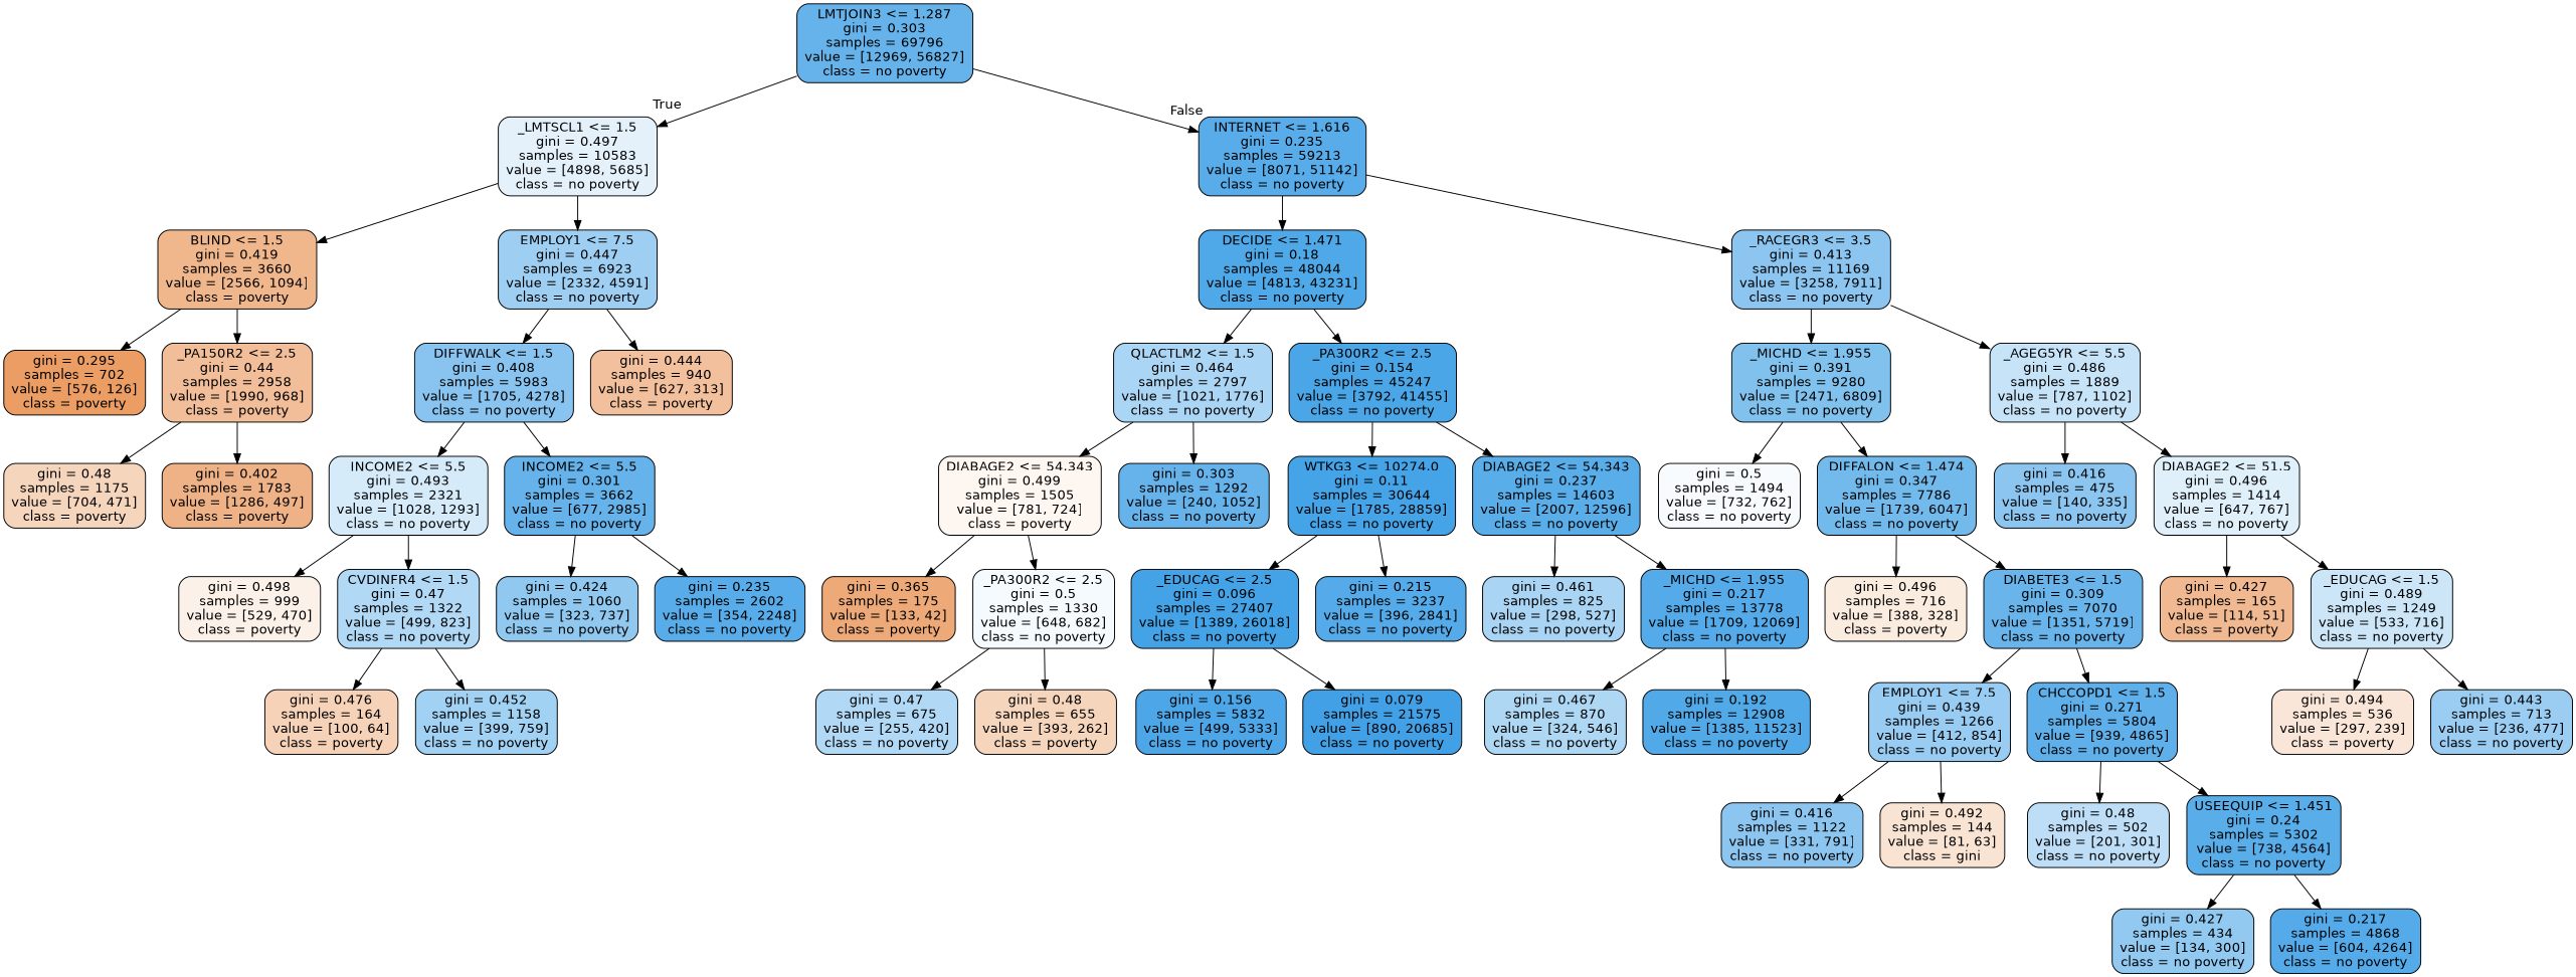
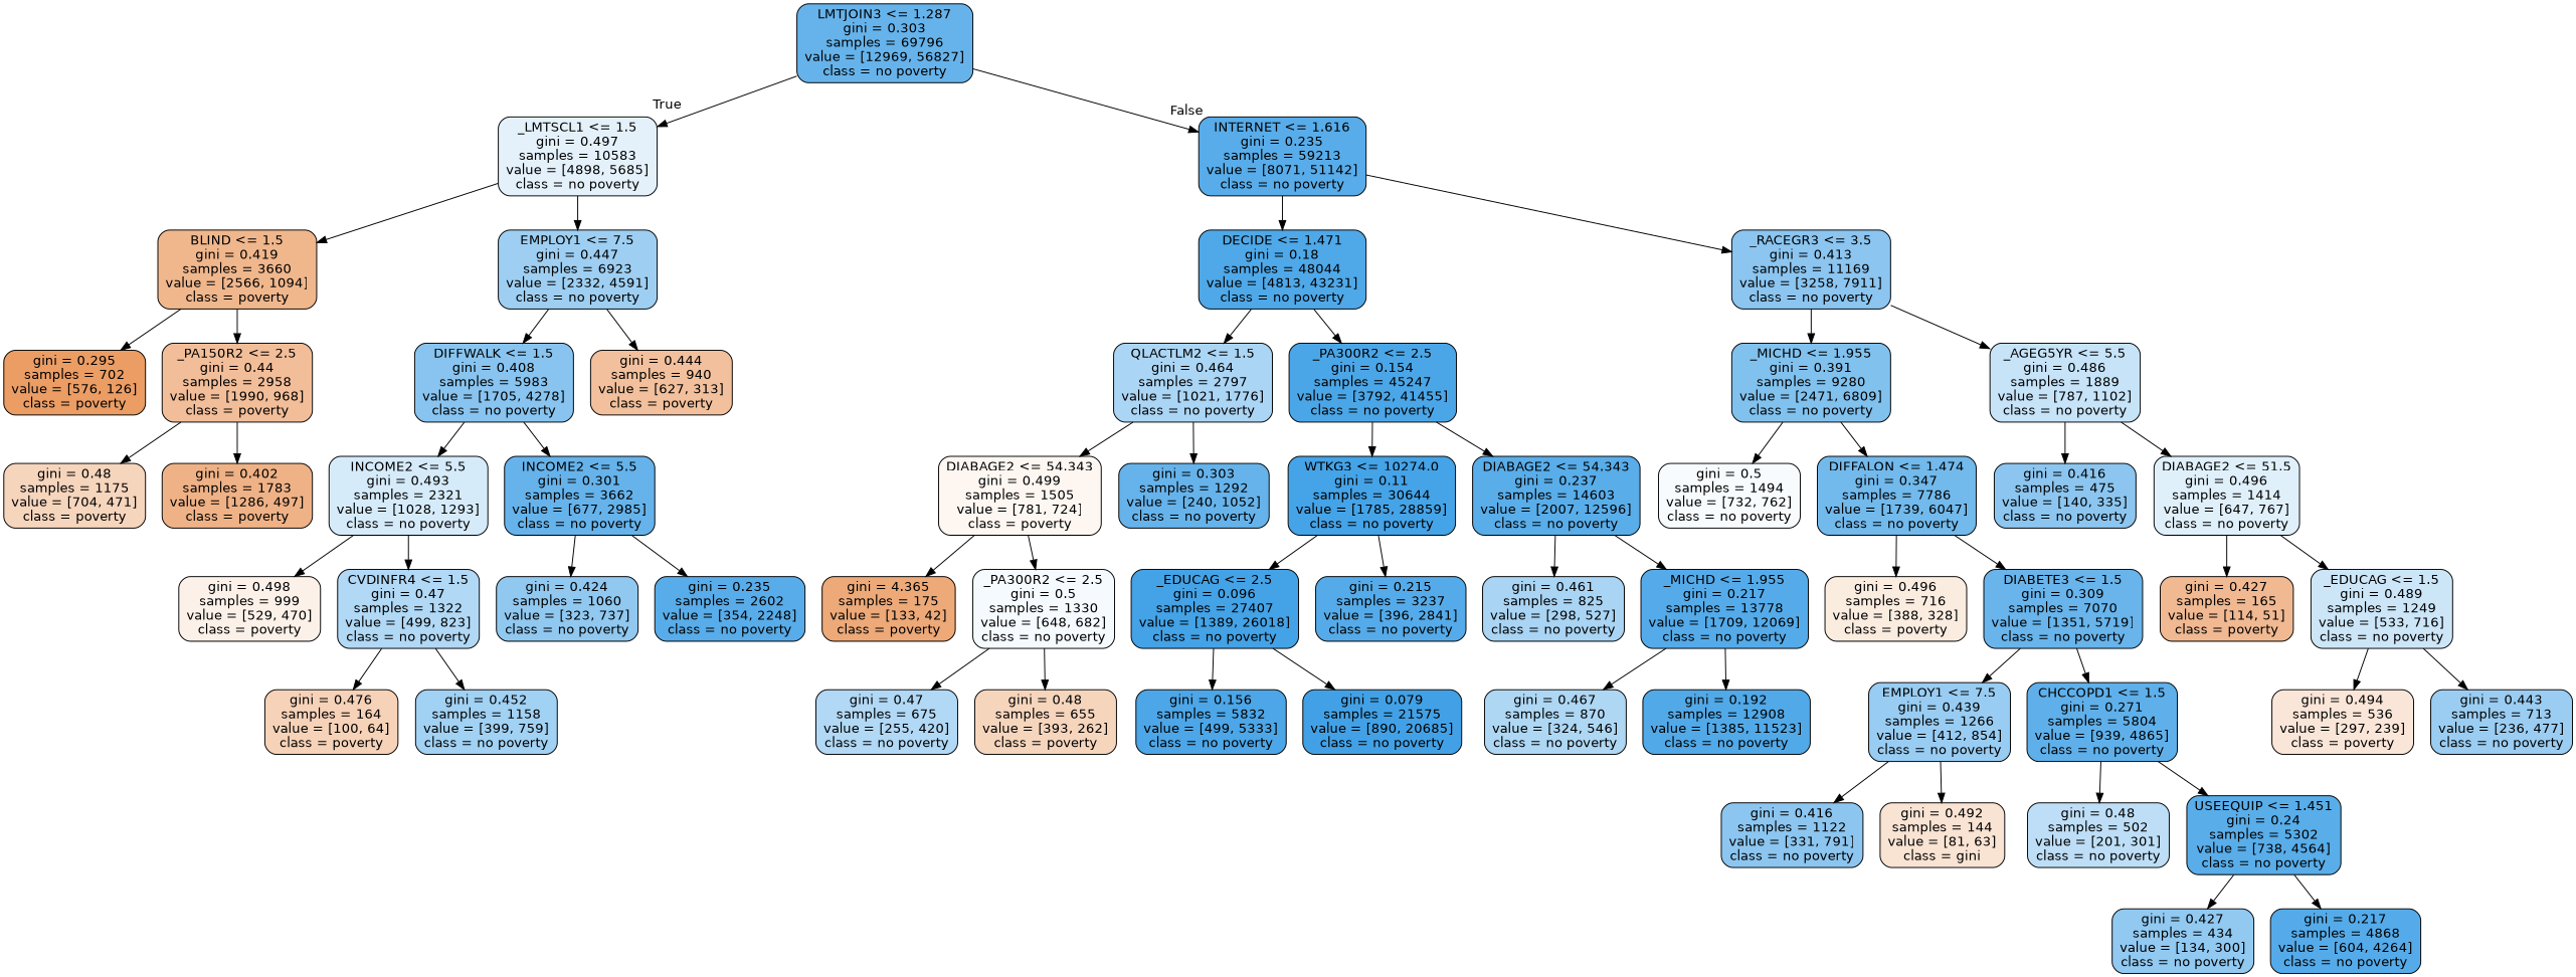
  digraph {
    node [color=black fillcolor="#66b3eb" fontname=helvetica shape=box style="filled, rounded"]
    edge [fontname=helvetica]
    n1 [label="LMTJOIN3 <= 1.287\ngini = 0.303\nsamples = 69796\nvalue = [12969, 56827]\nclass = no poverty"]
    n2 [fillcolor="#e4f1fb" label="_LMTSCL1 <= 1.5\ngini = 0.497\nsamples = 10583\nvalue = [4898, 5685]\nclass = no poverty"]
    n3 [fillcolor="#58ace9" label="INTERNET <= 1.616\ngini = 0.235\nsamples = 59213\nvalue = [8071, 51142]\nclass = no poverty"]
    n4 [fillcolor="#f0b78d" label="BLIND <= 1.5\ngini = 0.419\nsamples = 3660\nvalue = [2566, 1094]\nclass = poverty"]
    n5 [fillcolor="#9ecff2" label="EMPLOY1 <= 7.5\ngini = 0.447\nsamples = 6923\nvalue = [2332, 4591]\nclass = no poverty"]
    n6 [fillcolor="#4fa8e8" label="DECIDE <= 1.471\ngini = 0.18\nsamples = 48044\nvalue = [4813, 43231]\nclass = no poverty"]
    n7 [fillcolor="#8bc5f0" label="_RACEGR3 <= 3.5\ngini = 0.413\nsamples = 11169\nvalue = [3258, 7911]\nclass = no poverty"]
    n8 [fillcolor="#eb9d64" label="gini = 0.295\nsamples = 702\nvalue = [576, 126]\nclass = poverty"]
    n9 [fillcolor="#f2be99" label="_PA150R2 <= 2.5\ngini = 0.44\nsamples = 2958\nvalue = [1990, 968]\nclass = poverty"]
    n10 [fillcolor="#88c4ef" label="DIFFWALK <= 1.5\ngini = 0.408\nsamples = 5983\nvalue = [1705, 4278]\nclass = no poverty"]
    n11 [fillcolor="#f2c09c" label="gini = 0.444\nsamples = 940\nvalue = [627, 313]\nclass = poverty"]
    n12 [fillcolor="#f6d5bd" label="gini = 0.48\nsamples = 1175\nvalue = [704, 471]\nclass = poverty"]
    n13 [fillcolor="#efb286" label="gini = 0.402\nsamples = 1783\nvalue = [1286, 497]\nclass = poverty"]
    n14 [fillcolor="#d6ebfa" label="INCOME2 <= 5.5\ngini = 0.493\nsamples = 2321\nvalue = [1028, 1293]\nclass = no poverty"]
    n15 [label="INCOME2 <= 5.5\ngini = 0.301\nsamples = 3662\nvalue = [677, 2985]\nclass = no poverty"]
    n16 [fillcolor="#fcf1e9" label="gini = 0.498\nsamples = 999\nvalue = [529, 470]\nclass = poverty"]
    n17 [fillcolor="#b1d8f5" label="CVDINFR4 <= 1.5\ngini = 0.47\nsamples = 1322\nvalue = [499, 823]\nclass = no poverty"]
    n18 [fillcolor="#90c8f0" label="gini = 0.424\nsamples = 1060\nvalue = [323, 737]\nclass = no poverty"]
    n19 [fillcolor="#58ace9" label="gini = 0.235\nsamples = 2602\nvalue = [354, 2248]\nclass = no poverty"]
    n20 [fillcolor="#f6d2b8" label="gini = 0.476\nsamples = 164\nvalue = [100, 64]\nclass = poverty"]
    n21 [fillcolor="#a1d1f3" label="gini = 0.452\nsamples = 1158\nvalue = [399, 759]\nclass = no poverty"]
    n22 [fillcolor="#abd5f4" label="QLACTLM2 <= 1.5\ngini = 0.464\nsamples = 2797\nvalue = [1021, 1776]\nclass = no poverty"]
    n23 [fillcolor="#4ba6e7" label="_PA300R2 <= 2.5\ngini = 0.154\nsamples = 45247\nvalue = [3792, 41455]\nclass = no poverty"]
    n24 [fillcolor="#81c1ee" label="_MICHD <= 1.955\ngini = 0.391\nsamples = 9280\nvalue = [2471, 6809]\nclass = no poverty"]
    n25 [fillcolor="#c6e3f8" label="_AGEG5YR <= 5.5\ngini = 0.486\nsamples = 1889\nvalue = [787, 1102]\nclass = no poverty"]
    n26 [fillcolor="#fdf6f1" label="DIABAGE2 <= 54.343\ngini = 0.499\nsamples = 1505\nvalue = [781, 724]\nclass = poverty"]
    n27 [label="gini = 0.303\nsamples = 1292\nvalue = [240, 1052]\nclass = no poverty"]
    n28 [fillcolor="#45a3e7" label="WTKG3 <= 10274.0\ngini = 0.11\nsamples = 30644\nvalue = [1785, 28859]\nclass = no poverty"]
    n29 [fillcolor="#59ade9" label="DIABAGE2 <= 54.343\ngini = 0.237\nsamples = 14603\nvalue = [2007, 12596]\nclass = no poverty"]
-   n30 [fillcolor="#eda978" label="gini = 0.365\nsamples = 175\nvalue = [133, 42]\nclass = poverty"]
+   n30 [fillcolor="#eda978" label="gini = 4.365\nsamples = 175\nvalue = [133, 42]\nclass = poverty"]
    n31 [fillcolor="#f5fafe" label="_PA300R2 <= 2.5\ngini = 0.5\nsamples = 1330\nvalue = [648, 682]\nclass = no poverty"]
    n32 [fillcolor="#b1d8f5" label="gini = 0.47\nsamples = 675\nvalue = [255, 420]\nclass = no poverty"]
    n33 [fillcolor="#f6d5bd" label="gini = 0.48\nsamples = 655\nvalue = [393, 262]\nclass = poverty"]
    n34 [fillcolor="#44a2e6" label="_EDUCAG <= 2.5\ngini = 0.096\nsamples = 27407\nvalue = [1389, 26018]\nclass = no poverty"]
    n35 [fillcolor="#55abe9" label="gini = 0.215\nsamples = 3237\nvalue = [396, 2841]\nclass = no poverty"]
    n36 [fillcolor="#a9d4f4" label="gini = 0.461\nsamples = 825\nvalue = [298, 527]\nclass = no poverty"]
    n37 [fillcolor="#55abe9" label="_MICHD <= 1.955\ngini = 0.217\nsamples = 13778\nvalue = [1709, 12069]\nclass = no poverty"]
    n38 [fillcolor="#4ca6e7" label="gini = 0.156\nsamples = 5832\nvalue = [499, 5333]\nclass = no poverty"]
    n39 [fillcolor="#42a1e6" label="gini = 0.079\nsamples = 21575\nvalue = [890, 20685]\nclass = no poverty"]
    n40 [fillcolor="#aed7f4" label="gini = 0.467\nsamples = 870\nvalue = [324, 546]\nclass = no poverty"]
    n41 [fillcolor="#51a9e8" label="gini = 0.192\nsamples = 12908\nvalue = [1385, 11523]\nclass = no poverty"]
    n42 [fillcolor="#f7fbfe" label="gini = 0.5\nsamples = 1494\nvalue = [732, 762]\nclass = no poverty"]
    n43 [fillcolor="#72b9ec" label="DIFFALON <= 1.474\ngini = 0.347\nsamples = 7786\nvalue = [1739, 6047]\nclass = no poverty"]
    n44 [fillcolor="#8cc6f0" label="gini = 0.416\nsamples = 475\nvalue = [140, 335]\nclass = no poverty"]
    n45 [fillcolor="#e0f0fb" label="DIABAGE2 <= 51.5\ngini = 0.496\nsamples = 1414\nvalue = [647, 767]\nclass = no poverty"]
    n46 [fillcolor="#fbece0" label="gini = 0.496\nsamples = 716\nvalue = [388, 328]\nclass = poverty"]
    n47 [fillcolor="#68b4eb" label="DIABETE3 <= 1.5\ngini = 0.309\nsamples = 7070\nvalue = [1351, 5719]\nclass = no poverty"]
    n48 [fillcolor="#99ccf2" label="EMPLOY1 <= 7.5\ngini = 0.439\nsamples = 1266\nvalue = [412, 854]\nclass = no poverty"]
    n49 [fillcolor="#5fb0ea" label="CHCCOPD1 <= 1.5\ngini = 0.271\nsamples = 5804\nvalue = [939, 4865]\nclass = no poverty"]
    n50 [fillcolor="#8cc6f0" label="gini = 0.416\nsamples = 1122\nvalue = [331, 791]\nclass = no poverty"]
    n51 [fillcolor="#f9e3d3" label="gini = 0.492\nsamples = 144\nvalue = [81, 63]\nclass = gini"]
    n52 [fillcolor="#bddef6" label="gini = 0.48\nsamples = 502\nvalue = [201, 301]\nclass = no poverty"]
    n53 [fillcolor="#59ade9" label="USEEQUIP <= 1.451\ngini = 0.24\nsamples = 5302\nvalue = [738, 4564]\nclass = no poverty"]
    n54 [fillcolor="#91c9f1" label="gini = 0.427\nsamples = 434\nvalue = [134, 300]\nclass = no poverty"]
    n55 [fillcolor="#55abe9" label="gini = 0.217\nsamples = 4868\nvalue = [604, 4264]\nclass = no poverty"]
    n56 [fillcolor="#f1b992" label="gini = 0.427\nsamples = 165\nvalue = [114, 51]\nclass = poverty"]
    n57 [fillcolor="#cce6f8" label="_EDUCAG <= 1.5\ngini = 0.489\nsamples = 1249\nvalue = [533, 716]\nclass = no poverty"]
    n58 [fillcolor="#fae6d8" label="gini = 0.494\nsamples = 536\nvalue = [297, 239]\nclass = poverty"]
    n59 [fillcolor="#9bcdf2" label="gini = 0.443\nsamples = 713\nvalue = [236, 477]\nclass = no poverty"]
    n1 -> n2 [headlabel=True labelangle=45 labeldistance=2.5]
    n1 -> n3 [headlabel=False labelangle=-45 labeldistance=2.5]
    n2 -> n4
    n2 -> n5
    n3 -> n6
    n3 -> n7
    n4 -> n8
    n4 -> n9
    n5 -> n10
    n5 -> n11
    n6 -> n22
    n6 -> n23
    n7 -> n24
    n7 -> n25
    n9 -> n12
    n9 -> n13
    n10 -> n14
    n10 -> n15
    n14 -> n16
    n14 -> n17
    n15 -> n18
    n15 -> n19
    n17 -> n20
    n17 -> n21
    n22 -> n26
    n22 -> n27
    n23 -> n28
    n23 -> n29
    n24 -> n42
    n24 -> n43
    n25 -> n44
    n25 -> n45
    n26 -> n30
    n26 -> n31
    n28 -> n34
    n28 -> n35
    n29 -> n36
    n29 -> n37
    n31 -> n32
    n31 -> n33
    n34 -> n38
    n34 -> n39
    n37 -> n40
    n37 -> n41
    n43 -> n46
    n43 -> n47
    n45 -> n56
    n45 -> n57
    n47 -> n48
    n47 -> n49
    n48 -> n50
    n48 -> n51
    n49 -> n52
    n49 -> n53
    n53 -> n54
    n53 -> n55
    n57 -> n58
    n57 -> n59
  }
